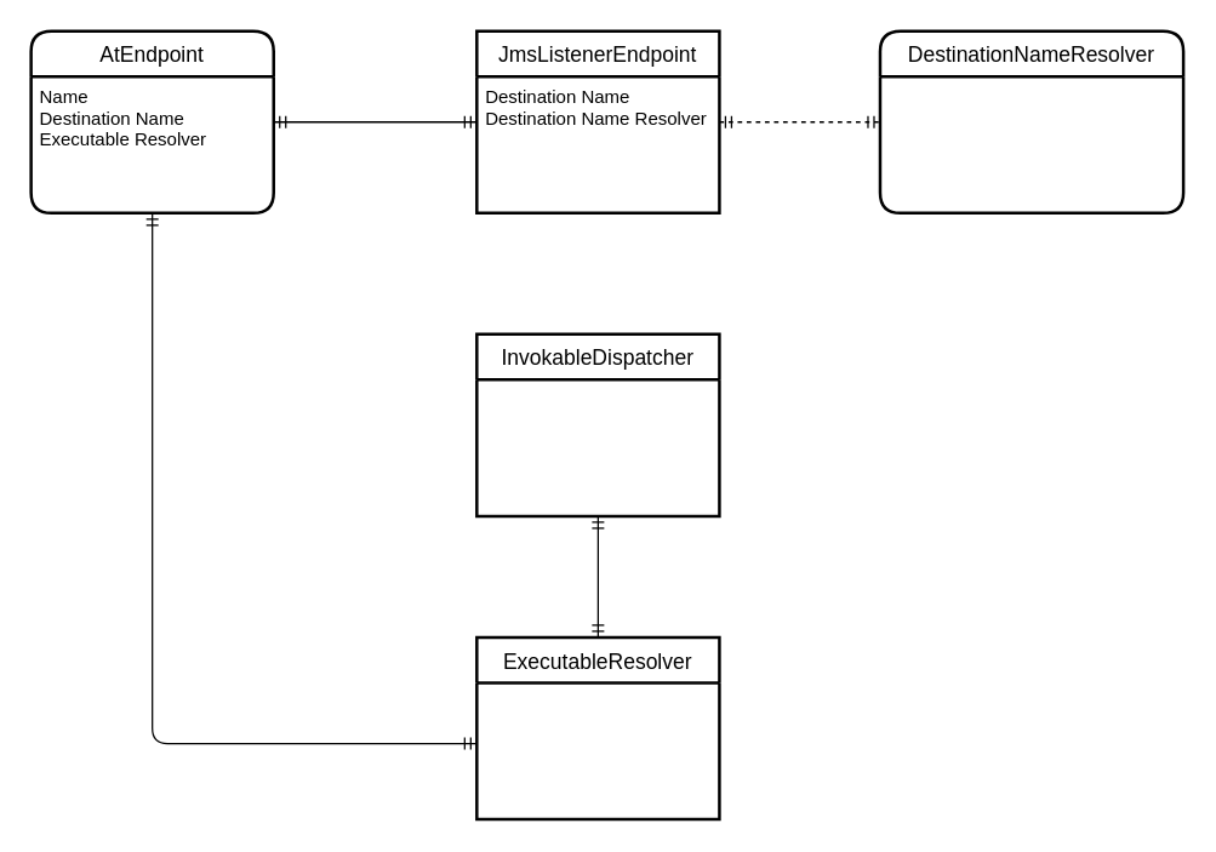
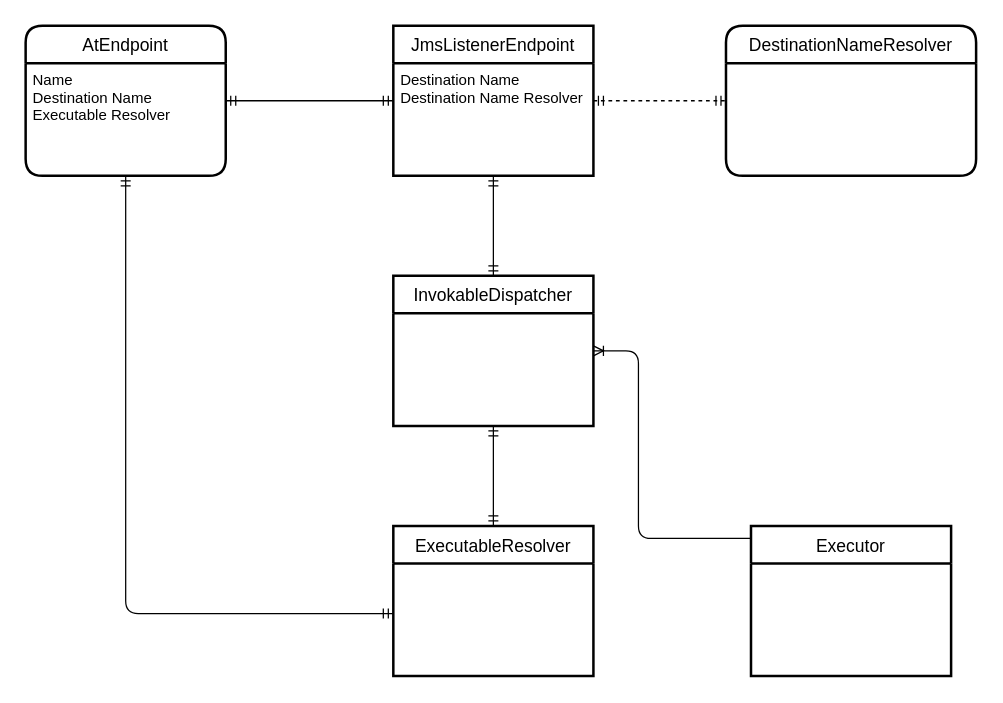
  <mxCell id="0" />
  <mxCell id="1" parent="0" />
  <mxCell id="2" value="AtEndpoint" style="swimlane;childLayout=stackLayout;horizontal=1;startSize=30;horizontalStack=0;rounded=1;fontSize=14;fontStyle=0;strokeWidth=2;resizeParent=0;resizeLast=1;shadow=0;dashed=0;align=center;" parent="1" vertex="1"><mxGeometry x="20" y="20" width="160" height="120" as="geometry" /></mxCell>
  <mxCell id="3" value="Name&#10;Destination Name&#10;Executable Resolver" style="align=left;strokeColor=none;fillColor=none;spacingLeft=4;fontSize=12;verticalAlign=top;resizable=0;rotatable=0;part=1;" parent="2" vertex="1"><mxGeometry y="30" width="160" height="90" as="geometry" /></mxCell>
  <mxCell id="4" value="JmsListenerEndpoint" style="swimlane;childLayout=stackLayout;horizontal=1;startSize=30;horizontalStack=0;rounded=0;fontSize=14;fontStyle=0;strokeWidth=2;resizeParent=0;resizeLast=1;shadow=0;dashed=0;align=center;" parent="1" vertex="1"><mxGeometry x="314" y="20" width="160" height="120" as="geometry" /></mxCell>
  <mxCell id="5" value="Destination Name&#10;Destination Name Resolver" style="align=left;strokeColor=none;fillColor=none;spacingLeft=4;fontSize=12;verticalAlign=top;resizable=0;rotatable=0;part=1;" parent="4" vertex="1"><mxGeometry y="30" width="160" height="90" as="geometry" /></mxCell>
  <mxCell id="6" value="DestinationNameResolver" style="swimlane;childLayout=stackLayout;horizontal=1;startSize=30;horizontalStack=0;rounded=1;fontSize=14;fontStyle=0;strokeWidth=2;resizeParent=0;resizeLast=1;shadow=0;dashed=0;align=center;swimlaneLine=1;glass=0;sketch=0;" parent="1" vertex="1"><mxGeometry x="580" y="20" width="200" height="120" as="geometry" /></mxCell>
  <mxCell id="7" value="InvokableDispatcher" style="swimlane;childLayout=stackLayout;horizontal=1;startSize=30;horizontalStack=0;rounded=0;fontSize=14;fontStyle=0;strokeWidth=2;resizeParent=0;resizeLast=1;shadow=0;dashed=0;align=center;" parent="1" vertex="1"><mxGeometry x="314" y="220" width="160" height="120" as="geometry" /></mxCell>
+ <mxCell id="8" value="Executor" style="swimlane;childLayout=stackLayout;horizontal=1;startSize=30;horizontalStack=0;rounded=0;fontSize=14;fontStyle=0;strokeWidth=2;resizeParent=0;resizeLast=1;shadow=0;dashed=0;align=center;" parent="1" vertex="1"><mxGeometry x="600" y="420" width="160" height="120" as="geometry" /></mxCell>
  <mxCell id="9" value="ExecutableResolver" style="swimlane;childLayout=stackLayout;horizontal=1;startSize=30;horizontalStack=0;rounded=0;fontSize=14;fontStyle=0;strokeWidth=2;resizeParent=0;resizeLast=1;shadow=0;dashed=0;align=center;" parent="1" vertex="1"><mxGeometry x="314" y="420" width="160" height="120" as="geometry" /></mxCell>
  <mxCell id="10" value="" style="edgeStyle=orthogonalEdgeStyle;fontSize=12;html=1;endArrow=ERmandOne;startArrow=ERmandOne;" parent="1" source="2" target="4" edge="1"><mxGeometry width="100" height="100" relative="1" as="geometry"><mxPoint x="320" y="330" as="sourcePoint" /><mxPoint x="420" y="230" as="targetPoint" /><Array as="points"><mxPoint x="230" y="80" /><mxPoint x="230" y="80" /></Array></mxGeometry></mxCell>
  <mxCell id="11" value="" style="edgeStyle=orthogonalEdgeStyle;fontSize=12;html=1;endArrow=ERmandOne;startArrow=ERmandOne;dashed=1;" parent="1" source="4" target="6" edge="1"><mxGeometry width="100" height="100" relative="1" as="geometry"><mxPoint x="90" y="260" as="sourcePoint" /><mxPoint x="170" y="260" as="targetPoint" /><Array as="points"><mxPoint x="470" y="80" /><mxPoint x="470" y="80" /></Array></mxGeometry></mxCell>
  <mxCell id="12" value="" style="edgeStyle=orthogonalEdgeStyle;fontSize=12;html=1;endArrow=ERmandOne;startArrow=ERmandOne;" parent="1" source="2" target="9" edge="1"><mxGeometry width="100" height="100" relative="1" as="geometry"><mxPoint x="10" y="220" as="sourcePoint" /><mxPoint x="90" y="220" as="targetPoint" /><Array as="points"><mxPoint x="100" y="490" /></Array></mxGeometry></mxCell>
+ <mxCell id="13" value="" style="edgeStyle=orthogonalEdgeStyle;fontSize=12;html=1;endArrow=ERmandOne;startArrow=ERmandOne;" parent="1" source="4" target="7" edge="1"><mxGeometry width="100" height="100" relative="1" as="geometry"><mxPoint x="184" y="250" as="sourcePoint" /><mxPoint x="264" y="250" as="targetPoint" /><Array as="points" /></mxGeometry></mxCell>
  <mxCell id="14" value="" style="edgeStyle=orthogonalEdgeStyle;fontSize=12;html=1;endArrow=ERmandOne;startArrow=ERmandOne;" parent="1" source="9" target="7" edge="1"><mxGeometry width="100" height="100" relative="1" as="geometry"><mxPoint x="204" y="230" as="sourcePoint" /><mxPoint x="284" y="230" as="targetPoint" /><Array as="points" /></mxGeometry></mxCell>
+ <mxCell id="15" value="" style="edgeStyle=orthogonalEdgeStyle;fontSize=12;html=1;endArrow=ERoneToMany;" parent="1" source="8" target="7" edge="1"><mxGeometry width="100" height="100" relative="1" as="geometry"><mxPoint x="130" y="260" as="sourcePoint" /><mxPoint x="20" y="210" as="targetPoint" /><Array as="points"><mxPoint x="510" y="430" /><mxPoint x="510" y="280" /></Array></mxGeometry></mxCell>
